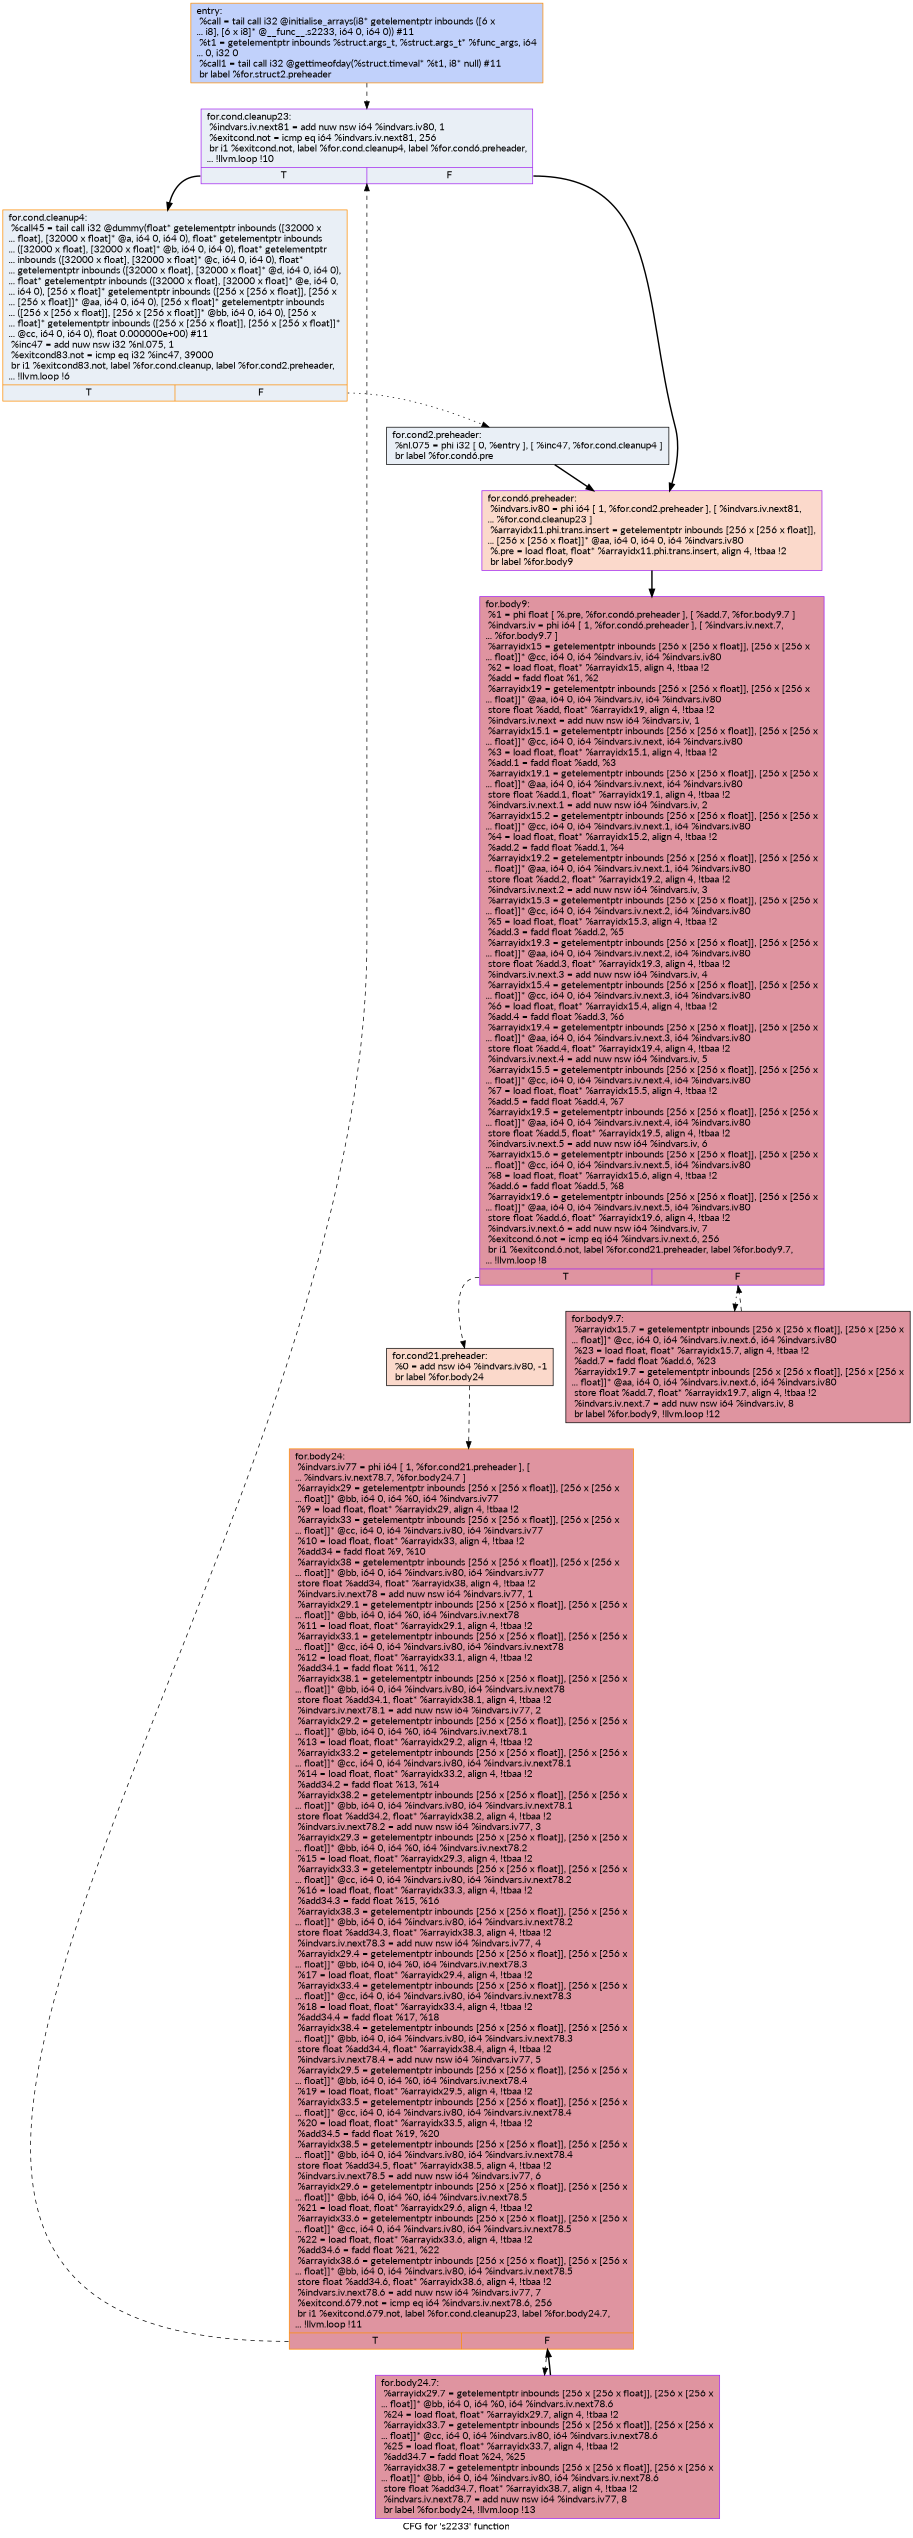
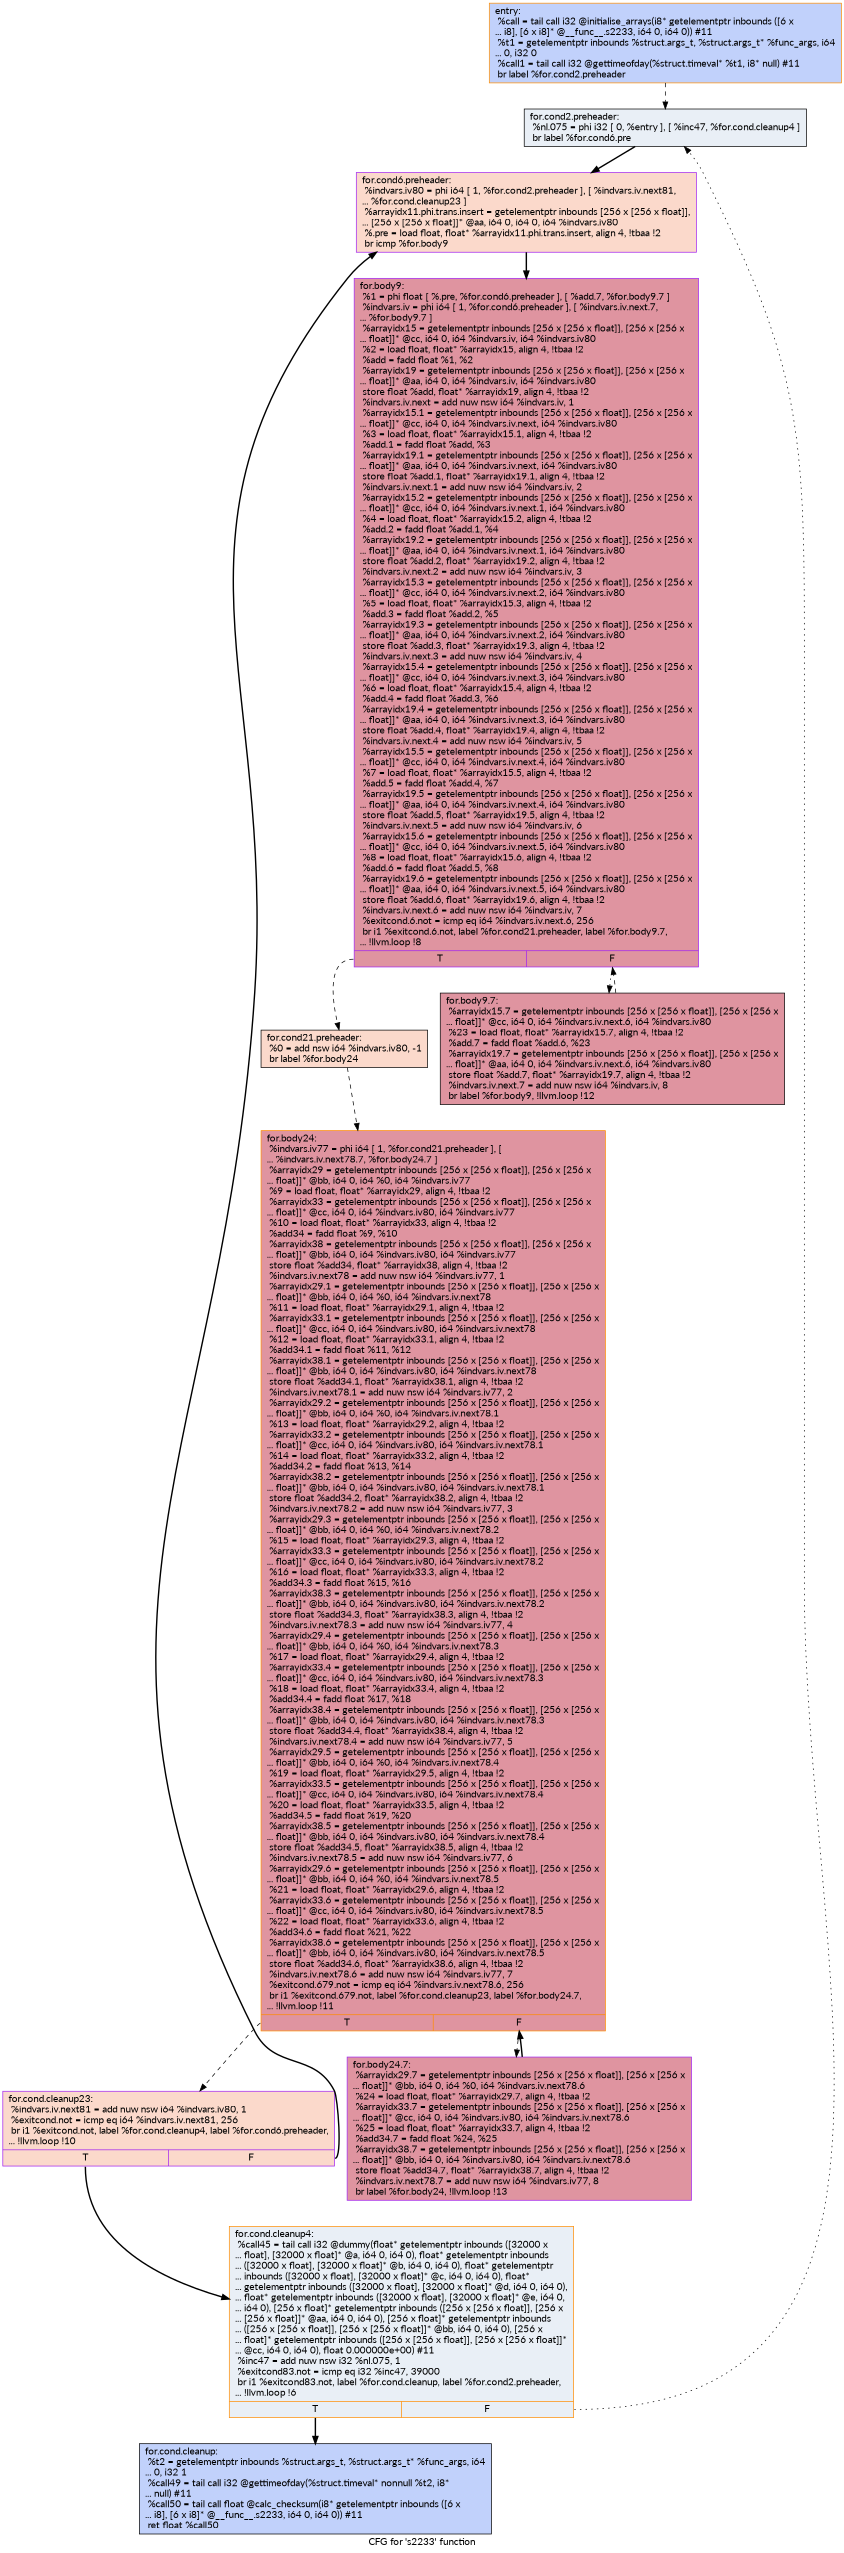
  digraph {
    fontname=Lato
    label="CFG for 's2233' function"
    node [color=black fillcolor="#b70d2870" fontname=Lato shape=record style=filled]
    edge [fontname=Lato style=dashed]
-   n1 [color=darkorange fillcolor="#7396f570" label="{entry:\l  %call = tail call i32 @initialise_arrays(i8* getelementptr inbounds ([6 x\l... i8], [6 x i8]* @__func__.s2233, i64 0, i64 0)) #11\l  %t1 = getelementptr inbounds %struct.args_t, %struct.args_t* %func_args, i64\l... 0, i32 0\l  %call1 = tail call i32 @gettimeofday(%struct.timeval* %t1, i8* null) #11\l  br label %for.struct2.preheader\l}"]
+   n1 [color=darkorange fillcolor="#7396f570" label="{entry:\l  %call = tail call i32 @initialise_arrays(i8* getelementptr inbounds ([6 x\l... i8], [6 x i8]* @__func__.s2233, i64 0, i64 0)) #11\l  %t1 = getelementptr inbounds %struct.args_t, %struct.args_t* %func_args, i64\l... 0, i32 0\l  %call1 = tail call i32 @gettimeofday(%struct.timeval* %t1, i8* null) #11\l  br label %for.cond2.preheader\l}"]
    n2 [fillcolor="#cedaeb70" label="{for.cond2.preheader:                              \l  %nl.075 = phi i32 [ 0, %entry ], [ %inc47, %for.cond.cleanup4 ]\l  br label %for.cond6.pre\l}"]
-   n3 [color=purple fillcolor="#f7a88970" label="{for.cond6.preheader:                              \l  %indvars.iv80 = phi i64 [ 1, %for.cond2.preheader ], [ %indvars.iv.next81,\l... %for.cond.cleanup23 ]\l  %arrayidx11.phi.trans.insert = getelementptr inbounds [256 x [256 x float]],\l... [256 x [256 x float]]* @aa, i64 0, i64 0, i64 %indvars.iv80\l  %.pre = load float, float* %arrayidx11.phi.trans.insert, align 4, !tbaa !2\l  br label %for.body9\l}"]
+   n3 [color=purple fillcolor="#f7a88970" label="{for.cond6.preheader:                              \l  %indvars.iv80 = phi i64 [ 1, %for.cond2.preheader ], [ %indvars.iv.next81,\l... %for.cond.cleanup23 ]\l  %arrayidx11.phi.trans.insert = getelementptr inbounds [256 x [256 x float]],\l... [256 x [256 x float]]* @aa, i64 0, i64 0, i64 %indvars.iv80\l  %.pre = load float, float* %arrayidx11.phi.trans.insert, align 4, !tbaa !2\l  br icmp %for.body9\l}"]
    n4 [color=purple label="{for.body9:                                        \l  %1 = phi float [ %.pre, %for.cond6.preheader ], [ %add.7, %for.body9.7 ]\l  %indvars.iv = phi i64 [ 1, %for.cond6.preheader ], [ %indvars.iv.next.7,\l... %for.body9.7 ]\l  %arrayidx15 = getelementptr inbounds [256 x [256 x float]], [256 x [256 x\l... float]]* @cc, i64 0, i64 %indvars.iv, i64 %indvars.iv80\l  %2 = load float, float* %arrayidx15, align 4, !tbaa !2\l  %add = fadd float %1, %2\l  %arrayidx19 = getelementptr inbounds [256 x [256 x float]], [256 x [256 x\l... float]]* @aa, i64 0, i64 %indvars.iv, i64 %indvars.iv80\l  store float %add, float* %arrayidx19, align 4, !tbaa !2\l  %indvars.iv.next = add nuw nsw i64 %indvars.iv, 1\l  %arrayidx15.1 = getelementptr inbounds [256 x [256 x float]], [256 x [256 x\l... float]]* @cc, i64 0, i64 %indvars.iv.next, i64 %indvars.iv80\l  %3 = load float, float* %arrayidx15.1, align 4, !tbaa !2\l  %add.1 = fadd float %add, %3\l  %arrayidx19.1 = getelementptr inbounds [256 x [256 x float]], [256 x [256 x\l... float]]* @aa, i64 0, i64 %indvars.iv.next, i64 %indvars.iv80\l  store float %add.1, float* %arrayidx19.1, align 4, !tbaa !2\l  %indvars.iv.next.1 = add nuw nsw i64 %indvars.iv, 2\l  %arrayidx15.2 = getelementptr inbounds [256 x [256 x float]], [256 x [256 x\l... float]]* @cc, i64 0, i64 %indvars.iv.next.1, i64 %indvars.iv80\l  %4 = load float, float* %arrayidx15.2, align 4, !tbaa !2\l  %add.2 = fadd float %add.1, %4\l  %arrayidx19.2 = getelementptr inbounds [256 x [256 x float]], [256 x [256 x\l... float]]* @aa, i64 0, i64 %indvars.iv.next.1, i64 %indvars.iv80\l  store float %add.2, float* %arrayidx19.2, align 4, !tbaa !2\l  %indvars.iv.next.2 = add nuw nsw i64 %indvars.iv, 3\l  %arrayidx15.3 = getelementptr inbounds [256 x [256 x float]], [256 x [256 x\l... float]]* @cc, i64 0, i64 %indvars.iv.next.2, i64 %indvars.iv80\l  %5 = load float, float* %arrayidx15.3, align 4, !tbaa !2\l  %add.3 = fadd float %add.2, %5\l  %arrayidx19.3 = getelementptr inbounds [256 x [256 x float]], [256 x [256 x\l... float]]* @aa, i64 0, i64 %indvars.iv.next.2, i64 %indvars.iv80\l  store float %add.3, float* %arrayidx19.3, align 4, !tbaa !2\l  %indvars.iv.next.3 = add nuw nsw i64 %indvars.iv, 4\l  %arrayidx15.4 = getelementptr inbounds [256 x [256 x float]], [256 x [256 x\l... float]]* @cc, i64 0, i64 %indvars.iv.next.3, i64 %indvars.iv80\l  %6 = load float, float* %arrayidx15.4, align 4, !tbaa !2\l  %add.4 = fadd float %add.3, %6\l  %arrayidx19.4 = getelementptr inbounds [256 x [256 x float]], [256 x [256 x\l... float]]* @aa, i64 0, i64 %indvars.iv.next.3, i64 %indvars.iv80\l  store float %add.4, float* %arrayidx19.4, align 4, !tbaa !2\l  %indvars.iv.next.4 = add nuw nsw i64 %indvars.iv, 5\l  %arrayidx15.5 = getelementptr inbounds [256 x [256 x float]], [256 x [256 x\l... float]]* @cc, i64 0, i64 %indvars.iv.next.4, i64 %indvars.iv80\l  %7 = load float, float* %arrayidx15.5, align 4, !tbaa !2\l  %add.5 = fadd float %add.4, %7\l  %arrayidx19.5 = getelementptr inbounds [256 x [256 x float]], [256 x [256 x\l... float]]* @aa, i64 0, i64 %indvars.iv.next.4, i64 %indvars.iv80\l  store float %add.5, float* %arrayidx19.5, align 4, !tbaa !2\l  %indvars.iv.next.5 = add nuw nsw i64 %indvars.iv, 6\l  %arrayidx15.6 = getelementptr inbounds [256 x [256 x float]], [256 x [256 x\l... float]]* @cc, i64 0, i64 %indvars.iv.next.5, i64 %indvars.iv80\l  %8 = load float, float* %arrayidx15.6, align 4, !tbaa !2\l  %add.6 = fadd float %add.5, %8\l  %arrayidx19.6 = getelementptr inbounds [256 x [256 x float]], [256 x [256 x\l... float]]* @aa, i64 0, i64 %indvars.iv.next.5, i64 %indvars.iv80\l  store float %add.6, float* %arrayidx19.6, align 4, !tbaa !2\l  %indvars.iv.next.6 = add nuw nsw i64 %indvars.iv, 7\l  %exitcond.6.not = icmp eq i64 %indvars.iv.next.6, 256\l  br i1 %exitcond.6.not, label %for.cond21.preheader, label %for.body9.7,\l... !llvm.loop !8\l|{<s0>T|<s1>F}}"]
    n5 [fillcolor="#f7a88970" label="{for.cond21.preheader:                             \l  %0 = add nsw i64 %indvars.iv80, -1\l  br label %for.body24\l}"]
    n6 [label="{for.body9.7:                                      \l  %arrayidx15.7 = getelementptr inbounds [256 x [256 x float]], [256 x [256 x\l... float]]* @cc, i64 0, i64 %indvars.iv.next.6, i64 %indvars.iv80\l  %23 = load float, float* %arrayidx15.7, align 4, !tbaa !2\l  %add.7 = fadd float %add.6, %23\l  %arrayidx19.7 = getelementptr inbounds [256 x [256 x float]], [256 x [256 x\l... float]]* @aa, i64 0, i64 %indvars.iv.next.6, i64 %indvars.iv80\l  store float %add.7, float* %arrayidx19.7, align 4, !tbaa !2\l  %indvars.iv.next.7 = add nuw nsw i64 %indvars.iv, 8\l  br label %for.body9, !llvm.loop !12\l}"]
+   n7 [fillcolor="#7396f570" label="{for.cond.cleanup:                                 \l  %t2 = getelementptr inbounds %struct.args_t, %struct.args_t* %func_args, i64\l... 0, i32 1\l  %call49 = tail call i32 @gettimeofday(%struct.timeval* nonnull %t2, i8*\l... null) #11\l  %call50 = tail call float @calc_checksum(i8* getelementptr inbounds ([6 x\l... i8], [6 x i8]* @__func__.s2233, i64 0, i64 0)) #11\l  ret float %call50\l}"]
    n8 [color=darkorange label="{for.body24:                                       \l  %indvars.iv77 = phi i64 [ 1, %for.cond21.preheader ], [\l... %indvars.iv.next78.7, %for.body24.7 ]\l  %arrayidx29 = getelementptr inbounds [256 x [256 x float]], [256 x [256 x\l... float]]* @bb, i64 0, i64 %0, i64 %indvars.iv77\l  %9 = load float, float* %arrayidx29, align 4, !tbaa !2\l  %arrayidx33 = getelementptr inbounds [256 x [256 x float]], [256 x [256 x\l... float]]* @cc, i64 0, i64 %indvars.iv80, i64 %indvars.iv77\l  %10 = load float, float* %arrayidx33, align 4, !tbaa !2\l  %add34 = fadd float %9, %10\l  %arrayidx38 = getelementptr inbounds [256 x [256 x float]], [256 x [256 x\l... float]]* @bb, i64 0, i64 %indvars.iv80, i64 %indvars.iv77\l  store float %add34, float* %arrayidx38, align 4, !tbaa !2\l  %indvars.iv.next78 = add nuw nsw i64 %indvars.iv77, 1\l  %arrayidx29.1 = getelementptr inbounds [256 x [256 x float]], [256 x [256 x\l... float]]* @bb, i64 0, i64 %0, i64 %indvars.iv.next78\l  %11 = load float, float* %arrayidx29.1, align 4, !tbaa !2\l  %arrayidx33.1 = getelementptr inbounds [256 x [256 x float]], [256 x [256 x\l... float]]* @cc, i64 0, i64 %indvars.iv80, i64 %indvars.iv.next78\l  %12 = load float, float* %arrayidx33.1, align 4, !tbaa !2\l  %add34.1 = fadd float %11, %12\l  %arrayidx38.1 = getelementptr inbounds [256 x [256 x float]], [256 x [256 x\l... float]]* @bb, i64 0, i64 %indvars.iv80, i64 %indvars.iv.next78\l  store float %add34.1, float* %arrayidx38.1, align 4, !tbaa !2\l  %indvars.iv.next78.1 = add nuw nsw i64 %indvars.iv77, 2\l  %arrayidx29.2 = getelementptr inbounds [256 x [256 x float]], [256 x [256 x\l... float]]* @bb, i64 0, i64 %0, i64 %indvars.iv.next78.1\l  %13 = load float, float* %arrayidx29.2, align 4, !tbaa !2\l  %arrayidx33.2 = getelementptr inbounds [256 x [256 x float]], [256 x [256 x\l... float]]* @cc, i64 0, i64 %indvars.iv80, i64 %indvars.iv.next78.1\l  %14 = load float, float* %arrayidx33.2, align 4, !tbaa !2\l  %add34.2 = fadd float %13, %14\l  %arrayidx38.2 = getelementptr inbounds [256 x [256 x float]], [256 x [256 x\l... float]]* @bb, i64 0, i64 %indvars.iv80, i64 %indvars.iv.next78.1\l  store float %add34.2, float* %arrayidx38.2, align 4, !tbaa !2\l  %indvars.iv.next78.2 = add nuw nsw i64 %indvars.iv77, 3\l  %arrayidx29.3 = getelementptr inbounds [256 x [256 x float]], [256 x [256 x\l... float]]* @bb, i64 0, i64 %0, i64 %indvars.iv.next78.2\l  %15 = load float, float* %arrayidx29.3, align 4, !tbaa !2\l  %arrayidx33.3 = getelementptr inbounds [256 x [256 x float]], [256 x [256 x\l... float]]* @cc, i64 0, i64 %indvars.iv80, i64 %indvars.iv.next78.2\l  %16 = load float, float* %arrayidx33.3, align 4, !tbaa !2\l  %add34.3 = fadd float %15, %16\l  %arrayidx38.3 = getelementptr inbounds [256 x [256 x float]], [256 x [256 x\l... float]]* @bb, i64 0, i64 %indvars.iv80, i64 %indvars.iv.next78.2\l  store float %add34.3, float* %arrayidx38.3, align 4, !tbaa !2\l  %indvars.iv.next78.3 = add nuw nsw i64 %indvars.iv77, 4\l  %arrayidx29.4 = getelementptr inbounds [256 x [256 x float]], [256 x [256 x\l... float]]* @bb, i64 0, i64 %0, i64 %indvars.iv.next78.3\l  %17 = load float, float* %arrayidx29.4, align 4, !tbaa !2\l  %arrayidx33.4 = getelementptr inbounds [256 x [256 x float]], [256 x [256 x\l... float]]* @cc, i64 0, i64 %indvars.iv80, i64 %indvars.iv.next78.3\l  %18 = load float, float* %arrayidx33.4, align 4, !tbaa !2\l  %add34.4 = fadd float %17, %18\l  %arrayidx38.4 = getelementptr inbounds [256 x [256 x float]], [256 x [256 x\l... float]]* @bb, i64 0, i64 %indvars.iv80, i64 %indvars.iv.next78.3\l  store float %add34.4, float* %arrayidx38.4, align 4, !tbaa !2\l  %indvars.iv.next78.4 = add nuw nsw i64 %indvars.iv77, 5\l  %arrayidx29.5 = getelementptr inbounds [256 x [256 x float]], [256 x [256 x\l... float]]* @bb, i64 0, i64 %0, i64 %indvars.iv.next78.4\l  %19 = load float, float* %arrayidx29.5, align 4, !tbaa !2\l  %arrayidx33.5 = getelementptr inbounds [256 x [256 x float]], [256 x [256 x\l... float]]* @cc, i64 0, i64 %indvars.iv80, i64 %indvars.iv.next78.4\l  %20 = load float, float* %arrayidx33.5, align 4, !tbaa !2\l  %add34.5 = fadd float %19, %20\l  %arrayidx38.5 = getelementptr inbounds [256 x [256 x float]], [256 x [256 x\l... float]]* @bb, i64 0, i64 %indvars.iv80, i64 %indvars.iv.next78.4\l  store float %add34.5, float* %arrayidx38.5, align 4, !tbaa !2\l  %indvars.iv.next78.5 = add nuw nsw i64 %indvars.iv77, 6\l  %arrayidx29.6 = getelementptr inbounds [256 x [256 x float]], [256 x [256 x\l... float]]* @bb, i64 0, i64 %0, i64 %indvars.iv.next78.5\l  %21 = load float, float* %arrayidx29.6, align 4, !tbaa !2\l  %arrayidx33.6 = getelementptr inbounds [256 x [256 x float]], [256 x [256 x\l... float]]* @cc, i64 0, i64 %indvars.iv80, i64 %indvars.iv.next78.5\l  %22 = load float, float* %arrayidx33.6, align 4, !tbaa !2\l  %add34.6 = fadd float %21, %22\l  %arrayidx38.6 = getelementptr inbounds [256 x [256 x float]], [256 x [256 x\l... float]]* @bb, i64 0, i64 %indvars.iv80, i64 %indvars.iv.next78.5\l  store float %add34.6, float* %arrayidx38.6, align 4, !tbaa !2\l  %indvars.iv.next78.6 = add nuw nsw i64 %indvars.iv77, 7\l  %exitcond.679.not = icmp eq i64 %indvars.iv.next78.6, 256\l  br i1 %exitcond.679.not, label %for.cond.cleanup23, label %for.body24.7,\l... !llvm.loop !11\l|{<s0>T|<s1>F}}"]
    n9 [color=darkorange fillcolor="#cedaeb70" label="{for.cond.cleanup4:                                \l  %call45 = tail call i32 @dummy(float* getelementptr inbounds ([32000 x\l... float], [32000 x float]* @a, i64 0, i64 0), float* getelementptr inbounds\l... ([32000 x float], [32000 x float]* @b, i64 0, i64 0), float* getelementptr\l... inbounds ([32000 x float], [32000 x float]* @c, i64 0, i64 0), float*\l... getelementptr inbounds ([32000 x float], [32000 x float]* @d, i64 0, i64 0),\l... float* getelementptr inbounds ([32000 x float], [32000 x float]* @e, i64 0,\l... i64 0), [256 x float]* getelementptr inbounds ([256 x [256 x float]], [256 x\l... [256 x float]]* @aa, i64 0, i64 0), [256 x float]* getelementptr inbounds\l... ([256 x [256 x float]], [256 x [256 x float]]* @bb, i64 0, i64 0), [256 x\l... float]* getelementptr inbounds ([256 x [256 x float]], [256 x [256 x float]]*\l... @cc, i64 0, i64 0), float 0.000000e+00) #11\l  %inc47 = add nuw nsw i32 %nl.075, 1\l  %exitcond83.not = icmp eq i32 %inc47, 39000\l  br i1 %exitcond83.not, label %for.cond.cleanup, label %for.cond2.preheader,\l... !llvm.loop !6\l|{<s0>T|<s1>F}}"]
-   n10 [color=purple fillcolor="#cedaeb70" label="{for.cond.cleanup23:                               \l  %indvars.iv.next81 = add nuw nsw i64 %indvars.iv80, 1\l  %exitcond.not = icmp eq i64 %indvars.iv.next81, 256\l  br i1 %exitcond.not, label %for.cond.cleanup4, label %for.cond6.preheader,\l... !llvm.loop !10\l|{<s0>T|<s1>F}}"]
+   n10 [color=purple fillcolor="#f7a88970" label="{for.cond.cleanup23:                               \l  %indvars.iv.next81 = add nuw nsw i64 %indvars.iv80, 1\l  %exitcond.not = icmp eq i64 %indvars.iv.next81, 256\l  br i1 %exitcond.not, label %for.cond.cleanup4, label %for.cond6.preheader,\l... !llvm.loop !10\l|{<s0>T|<s1>F}}"]
    n11 [color=purple label="{for.body24.7:                                     \l  %arrayidx29.7 = getelementptr inbounds [256 x [256 x float]], [256 x [256 x\l... float]]* @bb, i64 0, i64 %0, i64 %indvars.iv.next78.6\l  %24 = load float, float* %arrayidx29.7, align 4, !tbaa !2\l  %arrayidx33.7 = getelementptr inbounds [256 x [256 x float]], [256 x [256 x\l... float]]* @cc, i64 0, i64 %indvars.iv80, i64 %indvars.iv.next78.6\l  %25 = load float, float* %arrayidx33.7, align 4, !tbaa !2\l  %add34.7 = fadd float %24, %25\l  %arrayidx38.7 = getelementptr inbounds [256 x [256 x float]], [256 x [256 x\l... float]]* @bb, i64 0, i64 %indvars.iv80, i64 %indvars.iv.next78.6\l  store float %add34.7, float* %arrayidx38.7, align 4, !tbaa !2\l  %indvars.iv.next78.7 = add nuw nsw i64 %indvars.iv77, 8\l  br label %for.body24, !llvm.loop !13\l}"]
-   n1 -> n10
+   n1 -> n2
    n2 -> n3 [style=bold]
    n3 -> n4 [style=bold]
    n4 -> n5 [tailport=s0]
    n4 -> n6 [style=dotted tailport=s1]
    n5 -> n8
    n6 -> n4
    n8 -> n10 [tailport=s0]
    n8 -> n11 [tailport=s1]
    n9 -> n2 [style=dotted tailport=s1]
+   n9 -> n7 [style=bold tailport=s0]
    n10 -> n3 [style=bold tailport=s1]
    n10 -> n9 [style=bold tailport=s0]
    n11 -> n8 [style=bold]
  }
